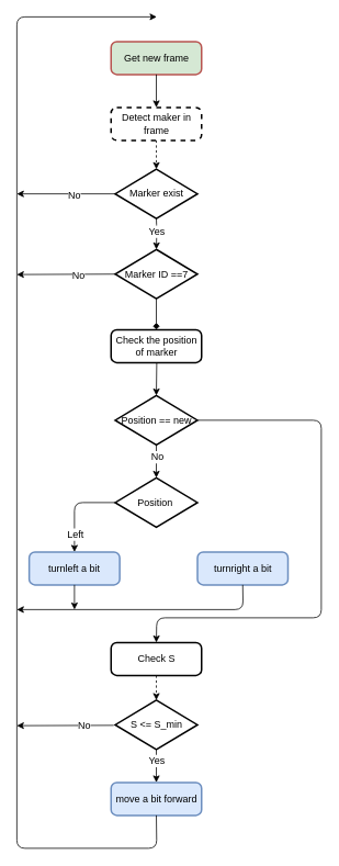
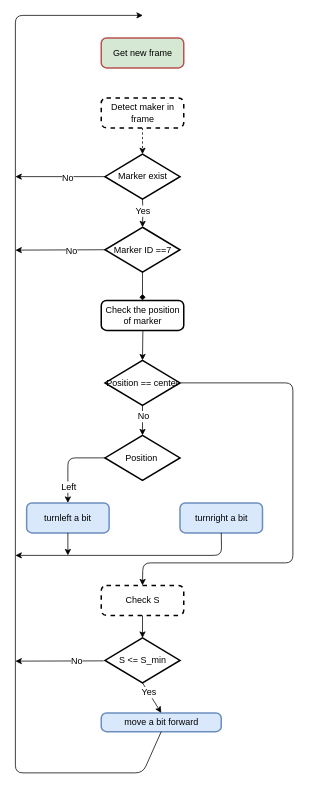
  <mxCell id="0" />
  <mxCell id="1" parent="0" />
  <mxCell id="2" value="Get new frame" style="rounded=1;whiteSpace=wrap;html=1;absoluteArcSize=1;arcSize=14;strokeWidth=2;fillColor=#d5e8d4;strokeColor=#b85450;" vertex="1" parent="1"><mxGeometry x="134.5" y="50" width="110" height="40" as="geometry" /></mxCell>
  <mxCell id="3" value="Detect maker in frame" style="rounded=1;whiteSpace=wrap;html=1;absoluteArcSize=1;arcSize=14;strokeWidth=2;dashed=1;" vertex="1" parent="1"><mxGeometry x="134.5" y="130" width="110" height="40" as="geometry" /></mxCell>
  <mxCell id="4" value="Marker exist" style="strokeWidth=2;html=1;shape=mxgraph.flowchart.decision;whiteSpace=wrap;" vertex="1" parent="1"><mxGeometry x="139.5" y="205" width="100" height="60" as="geometry" /></mxCell>
  <mxCell id="5" value="Marker ID ==7" style="strokeWidth=2;html=1;shape=mxgraph.flowchart.decision;whiteSpace=wrap;" vertex="1" parent="1"><mxGeometry x="139.5" y="302.5" width="100" height="60" as="geometry" /></mxCell>
  <mxCell id="6" value="Check the position of marker" style="rounded=1;whiteSpace=wrap;html=1;absoluteArcSize=1;arcSize=14;strokeWidth=2;" vertex="1" parent="1"><mxGeometry x="134.5" y="400" width="110" height="40" as="geometry" /></mxCell>
- <mxCell id="7" value="Position == new" style="strokeWidth=2;html=1;shape=mxgraph.flowchart.decision;whiteSpace=wrap;" vertex="1" parent="1"><mxGeometry x="139.5" y="480" width="100" height="60" as="geometry" /></mxCell>
+ <mxCell id="7" value="Position == center" style="strokeWidth=2;html=1;shape=mxgraph.flowchart.decision;whiteSpace=wrap;" vertex="1" parent="1"><mxGeometry x="139.5" y="480" width="100" height="60" as="geometry" /></mxCell>
  <mxCell id="8" value="Position&amp;nbsp;" style="strokeWidth=2;html=1;shape=mxgraph.flowchart.decision;whiteSpace=wrap;" vertex="1" parent="1"><mxGeometry x="139.5" y="580" width="100" height="60" as="geometry" /></mxCell>
  <mxCell id="9" value="turnleft a bit" style="rounded=1;whiteSpace=wrap;html=1;absoluteArcSize=1;arcSize=14;strokeWidth=2;fillColor=#dae8fc;strokeColor=#6c8ebf;" vertex="1" parent="1"><mxGeometry x="35" y="670" width="110" height="40" as="geometry" /></mxCell>
  <mxCell id="10" value="turnright a bit" style="rounded=1;whiteSpace=wrap;html=1;absoluteArcSize=1;arcSize=14;strokeWidth=2;fillColor=#dae8fc;strokeColor=#6c8ebf;" vertex="1" parent="1"><mxGeometry x="239.5" y="670" width="110" height="40" as="geometry" /></mxCell>
- <mxCell id="11" value="Check S" style="rounded=1;whiteSpace=wrap;html=1;absoluteArcSize=1;arcSize=14;strokeWidth=2;" vertex="1" parent="1"><mxGeometry x="134.5" y="780" width="110" height="40" as="geometry" /></mxCell>
+ <mxCell id="11" value="Check S" style="rounded=1;whiteSpace=wrap;html=1;absoluteArcSize=1;arcSize=14;strokeWidth=2;dashed=1;" vertex="1" parent="1"><mxGeometry x="134.5" y="780" width="110" height="40" as="geometry" /></mxCell>
  <mxCell id="12" value="S &amp;lt;= S_min" style="strokeWidth=2;html=1;shape=mxgraph.flowchart.decision;whiteSpace=wrap;" vertex="1" parent="1"><mxGeometry x="139.5" y="850" width="100" height="60" as="geometry" /></mxCell>
- <mxCell id="13" value="move a bit forward" style="rounded=1;whiteSpace=wrap;html=1;absoluteArcSize=1;arcSize=14;strokeWidth=2;fillColor=#dae8fc;strokeColor=#6c8ebf;" vertex="1" parent="1"><mxGeometry x="134.5" y="950" width="110" height="40" as="geometry" /></mxCell>
+ <mxCell id="13" value="move a bit forward" style="rounded=1;whiteSpace=wrap;html=1;absoluteArcSize=1;arcSize=14;strokeWidth=2;fillColor=#dae8fc;strokeColor=#6c8ebf;" vertex="1" parent="1"><mxGeometry x="134.5" y="950" width="160" height="25" as="geometry" /></mxCell>
  <mxCell id="14" value="" style="endArrow=classic;html=1;exitX=0.5;exitY=1;exitDx=0;exitDy=0;" edge="1" parent="1" source="13"><mxGeometry width="50" height="50" relative="1" as="geometry"><mxPoint x="20" y="1060" as="sourcePoint" /><mxPoint x="190" y="20" as="targetPoint" /><Array as="points"><mxPoint x="190" y="1030" /><mxPoint x="20" y="1030" /><mxPoint x="20" y="20" /></Array></mxGeometry></mxCell>
  <mxCell id="15" value="" style="endArrow=classic;html=1;entryX=0.5;entryY=0;entryDx=0;entryDy=0;exitX=0.5;exitY=1;exitDx=0;exitDy=0;exitPerimeter=0;" edge="1" parent="1" source="12" target="13"><mxGeometry width="50" height="50" relative="1" as="geometry"><mxPoint x="10" y="1110" as="sourcePoint" /><mxPoint x="60" y="1060" as="targetPoint" /></mxGeometry></mxCell>
  <mxCell id="16" value="Yes" style="text;html=1;resizable=0;points=[];align=center;verticalAlign=middle;labelBackgroundColor=#ffffff;" vertex="1" connectable="0" parent="15"><mxGeometry x="-0.35" relative="1" as="geometry"><mxPoint as="offset" /></mxGeometry></mxCell>
- <mxCell id="17" value="" style="endArrow=classic;html=1;entryX=0.5;entryY=0;entryDx=0;entryDy=0;entryPerimeter=0;exitX=0.5;exitY=1;exitDx=0;exitDy=0;dashed=1;" edge="1" parent="1" source="11" target="12"><mxGeometry width="50" height="50" relative="1" as="geometry"><mxPoint x="100" y="930" as="sourcePoint" /><mxPoint x="150" y="880" as="targetPoint" /></mxGeometry></mxCell>
+ <mxCell id="17" value="" style="endArrow=classic;html=1;entryX=0.5;entryY=0;entryDx=0;entryDy=0;entryPerimeter=0;exitX=0.5;exitY=1;exitDx=0;exitDy=0;" edge="1" parent="1" source="11" target="12"><mxGeometry width="50" height="50" relative="1" as="geometry"><mxPoint x="100" y="930" as="sourcePoint" /><mxPoint x="150" y="880" as="targetPoint" /></mxGeometry></mxCell>
  <mxCell id="18" value="" style="endArrow=classic;html=1;exitX=-0.018;exitY=0.511;exitDx=0;exitDy=0;exitPerimeter=0;" edge="1" parent="1" source="12"><mxGeometry width="50" height="50" relative="1" as="geometry"><mxPoint x="70" y="880" as="sourcePoint" /><mxPoint x="20" y="881" as="targetPoint" /></mxGeometry></mxCell>
  <mxCell id="19" value="No" style="text;html=1;resizable=0;points=[];align=center;verticalAlign=middle;labelBackgroundColor=#ffffff;" vertex="1" connectable="0" parent="18"><mxGeometry x="-0.388" relative="1" as="geometry"><mxPoint as="offset" /></mxGeometry></mxCell>
  <mxCell id="20" value="" style="endArrow=classic;html=1;exitX=0.5;exitY=1;exitDx=0;exitDy=0;" edge="1" parent="1" source="10"><mxGeometry width="50" height="50" relative="1" as="geometry"><mxPoint x="60" y="830.167" as="sourcePoint" /><mxPoint x="20" y="740" as="targetPoint" /><Array as="points"><mxPoint x="295" y="740" /></Array></mxGeometry></mxCell>
  <mxCell id="21" value="" style="endArrow=classic;html=1;exitX=0.5;exitY=1;exitDx=0;exitDy=0;" edge="1" parent="1" source="9"><mxGeometry width="50" height="50" relative="1" as="geometry"><mxPoint x="70" y="720" as="sourcePoint" /><mxPoint x="90" y="740" as="targetPoint" /></mxGeometry></mxCell>
  <mxCell id="22" value="" style="endArrow=classic;html=1;entryX=0.5;entryY=0;entryDx=0;entryDy=0;entryPerimeter=0;exitX=0.5;exitY=1;exitDx=0;exitDy=0;exitPerimeter=0;" edge="1" parent="1" source="7" target="8"><mxGeometry width="50" height="50" relative="1" as="geometry"><mxPoint x="110" y="590" as="sourcePoint" /><mxPoint x="160" y="540" as="targetPoint" /></mxGeometry></mxCell>
  <mxCell id="23" value="No" style="text;html=1;resizable=0;points=[];align=center;verticalAlign=middle;labelBackgroundColor=#ffffff;" vertex="1" connectable="0" parent="22"><mxGeometry x="-0.317" y="1" relative="1" as="geometry"><mxPoint as="offset" /></mxGeometry></mxCell>
- <mxCell id="24" value="" style="endArrow=classic;html=1;entryX=0.5;entryY=0;entryDx=0;entryDy=0;exitX=0.5;exitY=1;exitDx=0;exitDy=0;" edge="1" parent="1" source="2" target="3"><mxGeometry width="50" height="50" relative="1" as="geometry"><mxPoint x="60" y="160" as="sourcePoint" /><mxPoint x="110" y="110" as="targetPoint" /></mxGeometry></mxCell>
  <mxCell id="25" value="" style="endArrow=classic;html=1;entryX=0.5;entryY=0;entryDx=0;entryDy=0;entryPerimeter=0;exitX=0.5;exitY=1;exitDx=0;exitDy=0;dashed=1;" edge="1" parent="1" source="3" target="4"><mxGeometry width="50" height="50" relative="1" as="geometry"><mxPoint x="70" y="230" as="sourcePoint" /><mxPoint x="120" y="180" as="targetPoint" /></mxGeometry></mxCell>
  <mxCell id="26" value="" style="endArrow=classic;html=1;entryX=0.5;entryY=0;entryDx=0;entryDy=0;entryPerimeter=0;exitX=0.5;exitY=1;exitDx=0;exitDy=0;exitPerimeter=0;" edge="1" parent="1" source="4" target="5"><mxGeometry width="50" height="50" relative="1" as="geometry"><mxPoint x="190" y="270" as="sourcePoint" /><mxPoint x="160" y="260" as="targetPoint" /><Array as="points"><mxPoint x="190" y="280" /></Array></mxGeometry></mxCell>
  <mxCell id="27" value="Yes" style="text;html=1;resizable=0;points=[];align=center;verticalAlign=middle;labelBackgroundColor=#ffffff;" vertex="1" connectable="0" parent="26"><mxGeometry x="-0.044" y="1" relative="1" as="geometry"><mxPoint x="-1" y="-3" as="offset" /></mxGeometry></mxCell>
  <mxCell id="28" value="" style="endArrow=classic;html=1;exitX=0;exitY=0.5;exitDx=0;exitDy=0;exitPerimeter=0;" edge="1" parent="1" source="4"><mxGeometry width="50" height="50" relative="1" as="geometry"><mxPoint x="60" y="250" as="sourcePoint" /><mxPoint x="20" y="235" as="targetPoint" /></mxGeometry></mxCell>
  <mxCell id="29" value="No" style="text;html=1;resizable=0;points=[];align=center;verticalAlign=middle;labelBackgroundColor=#ffffff;" vertex="1" connectable="0" parent="28"><mxGeometry x="-0.169" y="1" relative="1" as="geometry"><mxPoint as="offset" /></mxGeometry></mxCell>
  <mxCell id="30" value="" style="endArrow=diamond;html=1;entryX=0.5;entryY=0;entryDx=0;entryDy=0;exitX=0.5;exitY=1;exitDx=0;exitDy=0;exitPerimeter=0;" edge="1" parent="1" source="5" target="6"><mxGeometry width="50" height="50" relative="1" as="geometry"><mxPoint x="-70" y="410" as="sourcePoint" /><mxPoint x="-20" y="360" as="targetPoint" /></mxGeometry></mxCell>
  <mxCell id="31" value="" style="endArrow=classic;html=1;entryX=0.5;entryY=0;entryDx=0;entryDy=0;entryPerimeter=0;" edge="1" parent="1" target="7"><mxGeometry width="50" height="50" relative="1" as="geometry"><mxPoint x="190" y="440" as="sourcePoint" /><mxPoint x="120" y="460" as="targetPoint" /></mxGeometry></mxCell>
  <mxCell id="32" value="" style="endArrow=classic;html=1;exitX=0;exitY=0.5;exitDx=0;exitDy=0;exitPerimeter=0;" edge="1" parent="1" source="5"><mxGeometry width="50" height="50" relative="1" as="geometry"><mxPoint x="-40" y="380" as="sourcePoint" /><mxPoint x="20" y="333" as="targetPoint" /></mxGeometry></mxCell>
  <mxCell id="33" value="No" style="text;html=1;resizable=0;points=[];align=center;verticalAlign=middle;labelBackgroundColor=#ffffff;" vertex="1" connectable="0" parent="32"><mxGeometry x="-0.255" y="1" relative="1" as="geometry"><mxPoint as="offset" /></mxGeometry></mxCell>
  <mxCell id="34" value="" style="endArrow=classic;html=1;entryX=0.5;entryY=0;entryDx=0;entryDy=0;" edge="1" parent="1" target="11"><mxGeometry width="50" height="50" relative="1" as="geometry"><mxPoint x="240" y="510" as="sourcePoint" /><mxPoint x="430" y="520" as="targetPoint" /><Array as="points"><mxPoint x="390" y="510" /><mxPoint x="390" y="750" /><mxPoint x="190" y="750" /></Array></mxGeometry></mxCell>
  <mxCell id="35" value="" style="endArrow=classic;html=1;entryX=0.5;entryY=0;entryDx=0;entryDy=0;exitX=0;exitY=0.5;exitDx=0;exitDy=0;exitPerimeter=0;" edge="1" parent="1" source="8" target="9"><mxGeometry width="50" height="50" relative="1" as="geometry"><mxPoint x="110" y="580" as="sourcePoint" /><mxPoint x="60" y="1060" as="targetPoint" /><Array as="points"><mxPoint x="90" y="610" /></Array></mxGeometry></mxCell>
  <mxCell id="36" value="Left" style="text;html=1;resizable=0;points=[];align=center;verticalAlign=middle;labelBackgroundColor=#ffffff;" vertex="1" connectable="0" parent="35"><mxGeometry x="0.61" relative="1" as="geometry"><mxPoint as="offset" /></mxGeometry></mxCell>
